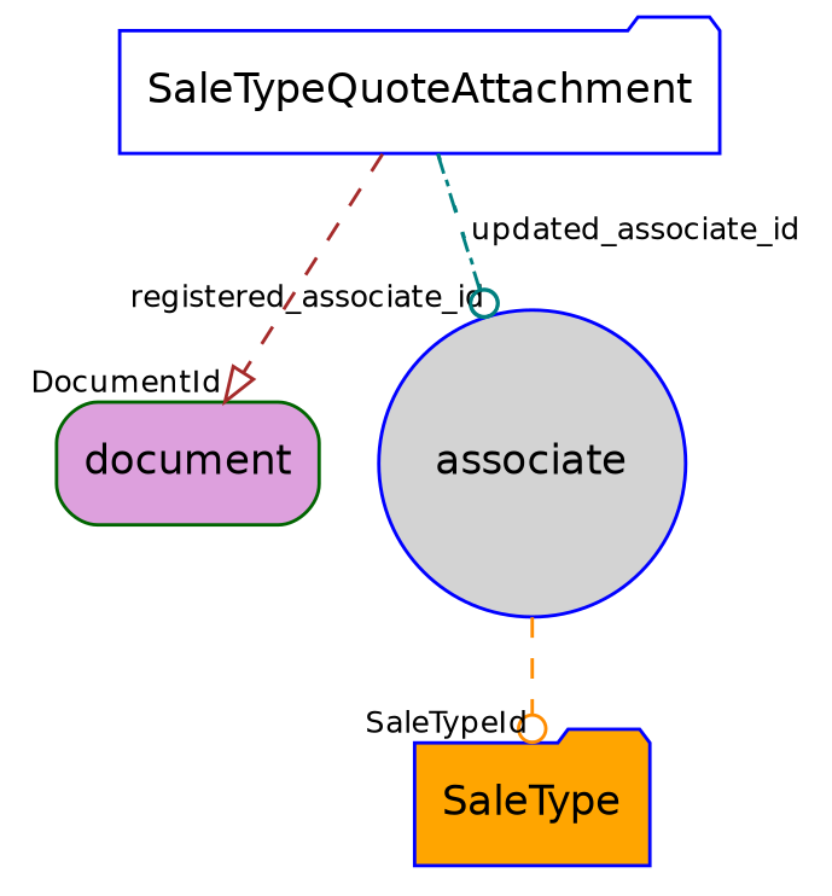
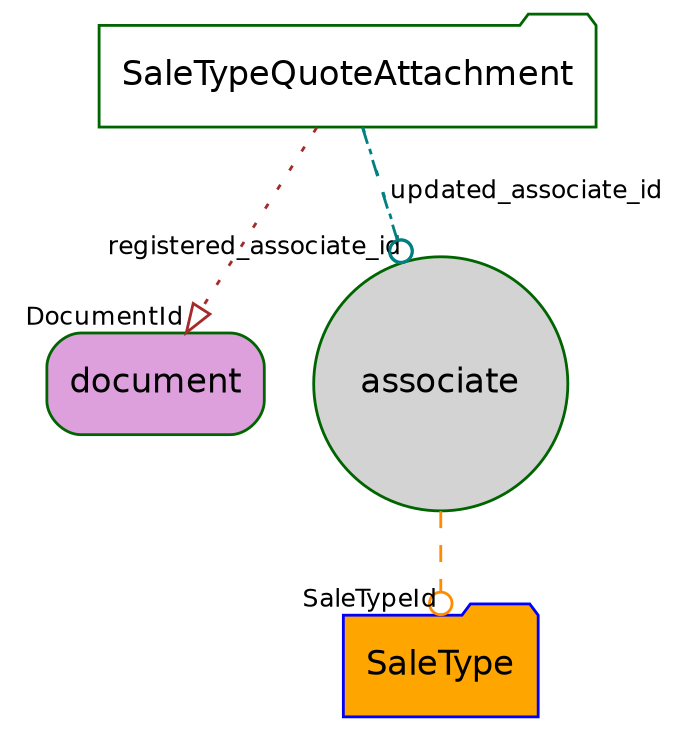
  digraph {
    node [color=darkgreen fontname=Helvetica fontsize=12 shape=folder style="rounded, filled,filled"]
    edge [arrowhead=odot color=teal fontname=Helvetica fontsize=9 style=dotted]
-   SaleTypeQuoteAttachment [color=blue fillcolor=white]
+   SaleTypeQuoteAttachment [fillcolor=white]
    document [fillcolor=plum shape=box]
-   associate [color=blue fillcolor=lightgrey shape=circle]
+   associate [fillcolor=lightgrey shape=circle]
    SaleType [color=blue fillcolor=orange]
-   SaleTypeQuoteAttachment -> document [arrowhead=onormal color=brown headlabel=DocumentId style=dashed]
+   SaleTypeQuoteAttachment -> document [arrowhead=onormal color=brown headlabel=DocumentId]
    SaleTypeQuoteAttachment -> associate [headlabel=registered_associate_id style=dashed]
    SaleTypeQuoteAttachment -> associate [label=updated_associate_id]
    associate -> SaleType [color=darkorange headlabel=SaleTypeId style=dashed]
  }
